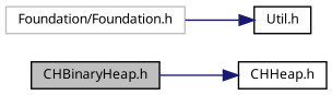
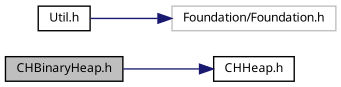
  digraph {
    rankdir=LR
    node [color=black fontname=LucidaGrande fontsize=9 shape=record]
    edge [color=midnightblue fontname=LucidaGrande fontsize=9 labelfontname=LucidaGrande labelfontsize=9 style=solid]
    n1 [fillcolor=grey75 fontcolor=black height=0.2 label="CHBinaryHeap.h" style=filled width=0.4]
    n2 [height=0.2 label="CHHeap.h" width=0.4]
    n3 [height=0.2 label="Util.h" width=0.4]
    n4 [color=grey75 height=0.2 label="Foundation/Foundation.h" width=0.4]
    n1 -> n2
-   n4 -> n3
+   n3 -> n4
  }
